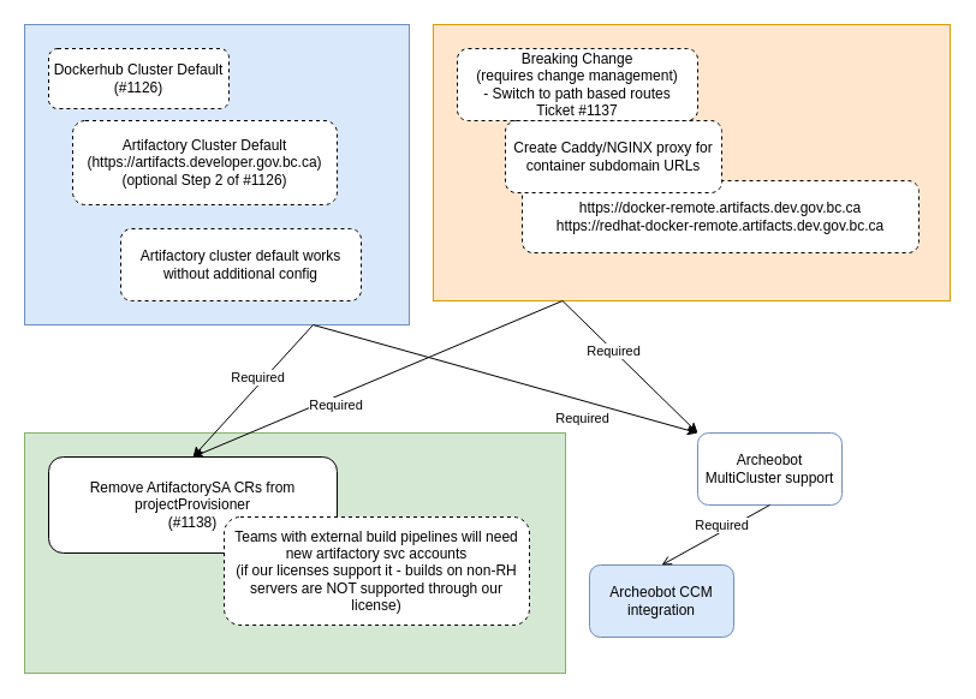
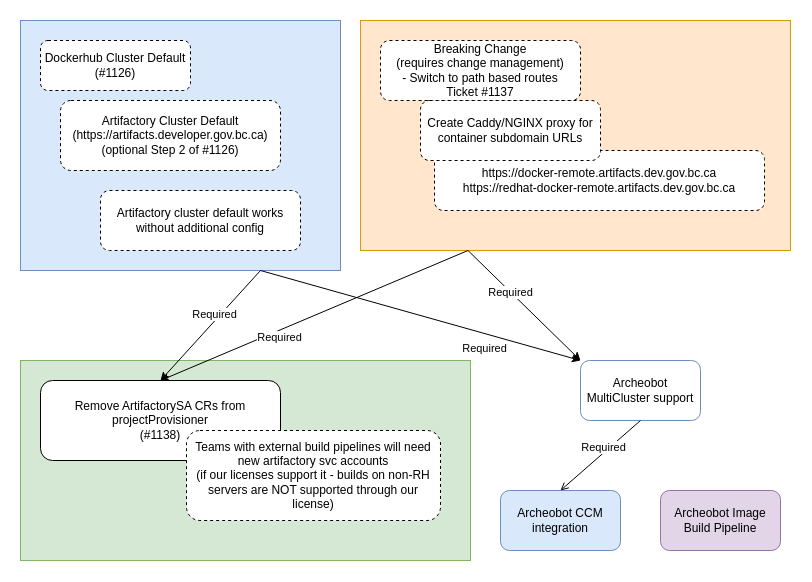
  <mxCell id="0" />
  <mxCell id="1" parent="0" />
  <mxCell id="2" value="" style="rounded=0;whiteSpace=wrap;html=1;strokeColor=#d79b00;fillColor=#ffe6cc;" parent="1" vertex="1"><mxGeometry x="360" y="20" width="430" height="230" as="geometry" /></mxCell>
  <mxCell id="3" value="" style="rounded=0;whiteSpace=wrap;html=1;strokeColor=#6c8ebf;labelBackgroundColor=none;fillColor=#dae8fc;" parent="1" vertex="1"><mxGeometry x="20" y="20" width="320" height="250" as="geometry" /></mxCell>
  <mxCell id="4" value="Dockerhub Cluster Default&lt;br&gt;(#1126)" style="rounded=1;whiteSpace=wrap;html=1;dashed=1;strokeColor=#000000;" parent="1" vertex="1"><mxGeometry x="40" y="40" width="150" height="50" as="geometry" /></mxCell>
  <mxCell id="5" value="Artifactory Cluster Default (https://artifacts.developer.gov.bc.ca)&lt;br&gt;(optional Step 2 of #1126)" style="rounded=1;whiteSpace=wrap;html=1;dashed=1;strokeColor=#000000;" parent="1" vertex="1"><mxGeometry x="60" y="100" width="220" height="70" as="geometry" /></mxCell>
  <mxCell id="6" value="https://docker-remote.artifacts.dev.gov.bc.ca&lt;br&gt;https://redhat-docker-remote.artifacts.dev.gov.bc.ca" style="rounded=1;whiteSpace=wrap;html=1;dashed=1;strokeColor=#000000;" parent="1" vertex="1"><mxGeometry x="434" y="150" width="330" height="60" as="geometry" /></mxCell>
  <mxCell id="7" value="Breaking Change&lt;br&gt;(requires change management)&lt;br&gt;- Switch to path based routes&lt;br&gt;Ticket #1137" style="rounded=1;whiteSpace=wrap;html=1;dashed=1;strokeColor=#000000;" parent="1" vertex="1"><mxGeometry x="380" y="40" width="200" height="60" as="geometry" /></mxCell>
  <mxCell id="8" value="Artifactory cluster default works without additional config" style="rounded=1;whiteSpace=wrap;html=1;dashed=1;strokeColor=#000000;" parent="1" vertex="1"><mxGeometry x="100" y="190" width="200" height="60" as="geometry" /></mxCell>
  <mxCell id="9" value="Create Caddy/NGINX proxy for container subdomain URLs" style="rounded=1;whiteSpace=wrap;html=1;dashed=1;strokeColor=#000000;" parent="1" vertex="1"><mxGeometry x="420" y="100" width="180" height="60" as="geometry" /></mxCell>
  <mxCell id="10" value="" style="group" parent="1" vertex="1" connectable="0"><mxGeometry x="40" y="380" width="430" height="180" as="geometry" /></mxCell>
  <mxCell id="11" value="" style="group" parent="10" vertex="1" connectable="0"><mxGeometry x="-20" y="-20" width="450" height="200" as="geometry" /></mxCell>
  <mxCell id="12" value="" style="rounded=0;whiteSpace=wrap;html=1;labelBackgroundColor=none;strokeColor=#82b366;fillColor=#d5e8d4;" parent="11" vertex="1"><mxGeometry width="450" height="200" as="geometry" /></mxCell>
  <mxCell id="13" value="Remove ArtifactorySA CRs from projectProvisioner&lt;br&gt;(#1138)" style="rounded=1;whiteSpace=wrap;html=1;strokeColor=#000000;" parent="11" vertex="1"><mxGeometry x="20" y="20" width="240" height="80" as="geometry" /></mxCell>
  <mxCell id="14" value="Teams with external build pipelines will need new artifactory svc accounts&lt;br&gt;(if our licenses support it - builds on non-RH servers are NOT supported through our license)" style="rounded=1;whiteSpace=wrap;html=1;dashed=1;strokeColor=#000000;" parent="11" vertex="1"><mxGeometry x="166" y="70" width="254" height="90" as="geometry" /></mxCell>
  <mxCell id="15" value="Archeobot MultiCluster support" style="rounded=1;whiteSpace=wrap;html=1;strokeColor=#6c8ebf;fillColor=#ffffff;" parent="1" vertex="1"><mxGeometry x="580" y="360" width="120" height="60" as="geometry" /></mxCell>
  <mxCell id="16" value="" style="endArrow=classic;html=1;exitX=0.75;exitY=1;exitDx=0;exitDy=0;entryX=0;entryY=0;entryDx=0;entryDy=0;" parent="1" source="3" target="15" edge="1"><mxGeometry width="50" height="50" relative="1" as="geometry"><mxPoint x="270" y="280" as="sourcePoint" /><mxPoint x="200" y="400" as="targetPoint" /></mxGeometry></mxCell>
  <mxCell id="17" value="Required" style="edgeLabel;html=1;align=center;verticalAlign=middle;resizable=0;points=[];" parent="16" vertex="1" connectable="0"><mxGeometry x="-0.14" y="-4" relative="1" as="geometry"><mxPoint x="87" y="35" as="offset" /></mxGeometry></mxCell>
  <mxCell id="18" value="" style="endArrow=classic;html=1;entryX=0;entryY=0;entryDx=0;entryDy=0;exitX=0.25;exitY=1;exitDx=0;exitDy=0;" parent="1" source="2" target="15" edge="1"><mxGeometry width="50" height="50" relative="1" as="geometry"><mxPoint x="477.5" y="260" as="sourcePoint" /><mxPoint x="200" y="400" as="targetPoint" /></mxGeometry></mxCell>
  <mxCell id="19" value="Required" style="edgeLabel;html=1;align=center;verticalAlign=middle;resizable=0;points=[];" parent="18" vertex="1" connectable="0"><mxGeometry x="-0.265" y="-1" relative="1" as="geometry"><mxPoint x="1" as="offset" /></mxGeometry></mxCell>
- <mxCell id="20" value="Archeobot CCM integration" style="rounded=1;whiteSpace=wrap;html=1;strokeColor=#6c8ebf;fillColor=#dae8fc;" parent="1" vertex="1"><mxGeometry x="490" y="470" width="120" height="60" as="geometry" /></mxCell>
+ <mxCell id="20" value="Archeobot CCM integration" style="rounded=1;whiteSpace=wrap;html=1;strokeColor=#6c8ebf;fillColor=#dae8fc;" parent="1" vertex="1"><mxGeometry x="500" y="490" width="120" height="60" as="geometry" /></mxCell>
  <mxCell id="21" value="" style="endArrow=open;html=1;exitX=0.5;exitY=1;exitDx=0;exitDy=0;entryX=0.5;entryY=0;entryDx=0;entryDy=0;" parent="1" source="15" target="20" edge="1"><mxGeometry width="50" height="50" relative="1" as="geometry"><mxPoint x="270" y="280" as="sourcePoint" /><mxPoint x="200" y="400" as="targetPoint" /></mxGeometry></mxCell>
  <mxCell id="22" value="Required" style="edgeLabel;html=1;align=center;verticalAlign=middle;resizable=0;points=[];" parent="21" vertex="1" connectable="0"><mxGeometry x="-0.14" y="-4" relative="1" as="geometry"><mxPoint y="-1" as="offset" /></mxGeometry></mxCell>
+ <mxCell id="23" value="Archeobot Image Build Pipeline" style="rounded=1;whiteSpace=wrap;html=1;strokeColor=#9673a6;fillColor=#e1d5e7;" parent="1" vertex="1"><mxGeometry x="660" y="490" width="120" height="60" as="geometry" /></mxCell>
  <mxCell id="24" value="" style="endArrow=classic;html=1;entryX=0.5;entryY=0;entryDx=0;entryDy=0;exitX=0.25;exitY=1;exitDx=0;exitDy=0;" parent="1" source="2" target="13" edge="1"><mxGeometry width="50" height="50" relative="1" as="geometry"><mxPoint x="370" y="240" as="sourcePoint" /><mxPoint x="420" y="190" as="targetPoint" /></mxGeometry></mxCell>
  <mxCell id="25" value="Required" style="edgeLabel;html=1;align=center;verticalAlign=middle;resizable=0;points=[];" parent="24" vertex="1" connectable="0"><mxGeometry x="-0.265" y="-1" relative="1" as="geometry"><mxPoint x="-75" y="40" as="offset" /></mxGeometry></mxCell>
  <mxCell id="26" value="" style="endArrow=classic;html=1;exitX=0.75;exitY=1;exitDx=0;exitDy=0;entryX=0.5;entryY=0;entryDx=0;entryDy=0;" parent="1" source="3" target="13" edge="1"><mxGeometry width="50" height="50" relative="1" as="geometry"><mxPoint x="150" y="390" as="sourcePoint" /><mxPoint x="200" y="340" as="targetPoint" /></mxGeometry></mxCell>
  <mxCell id="27" value="Required" style="edgeLabel;html=1;align=center;verticalAlign=middle;resizable=0;points=[];" parent="26" vertex="1" connectable="0"><mxGeometry x="-0.14" y="-4" relative="1" as="geometry"><mxPoint y="-1" as="offset" /></mxGeometry></mxCell>
